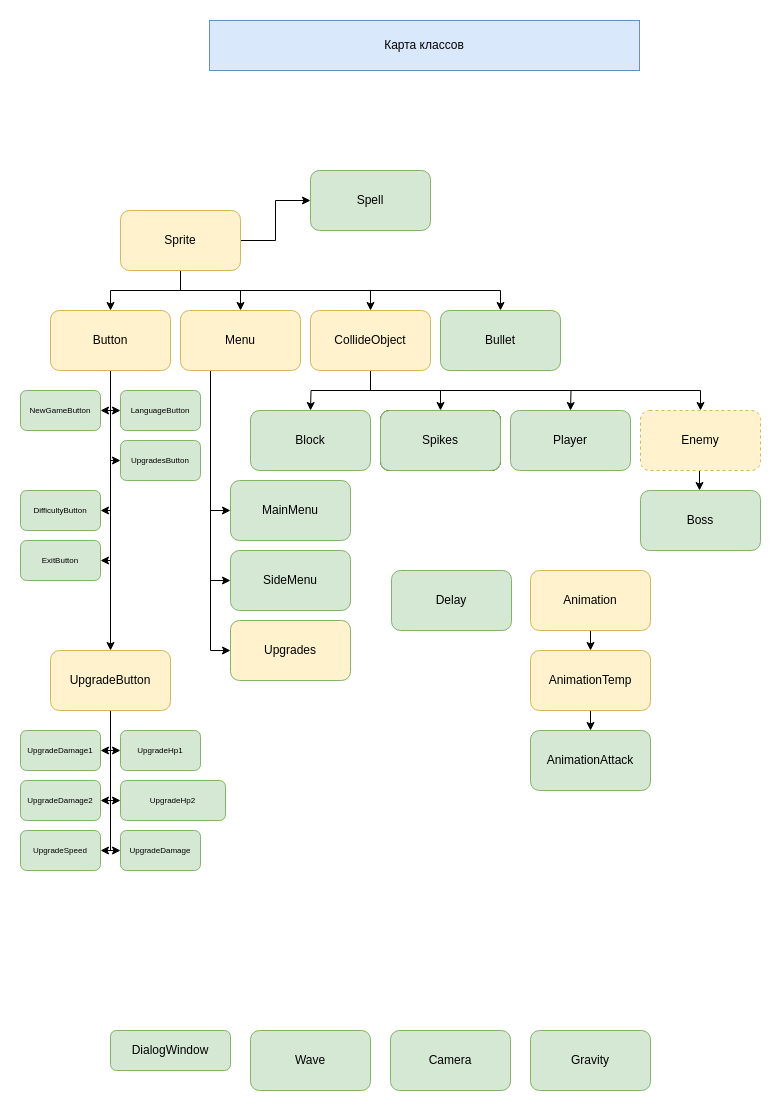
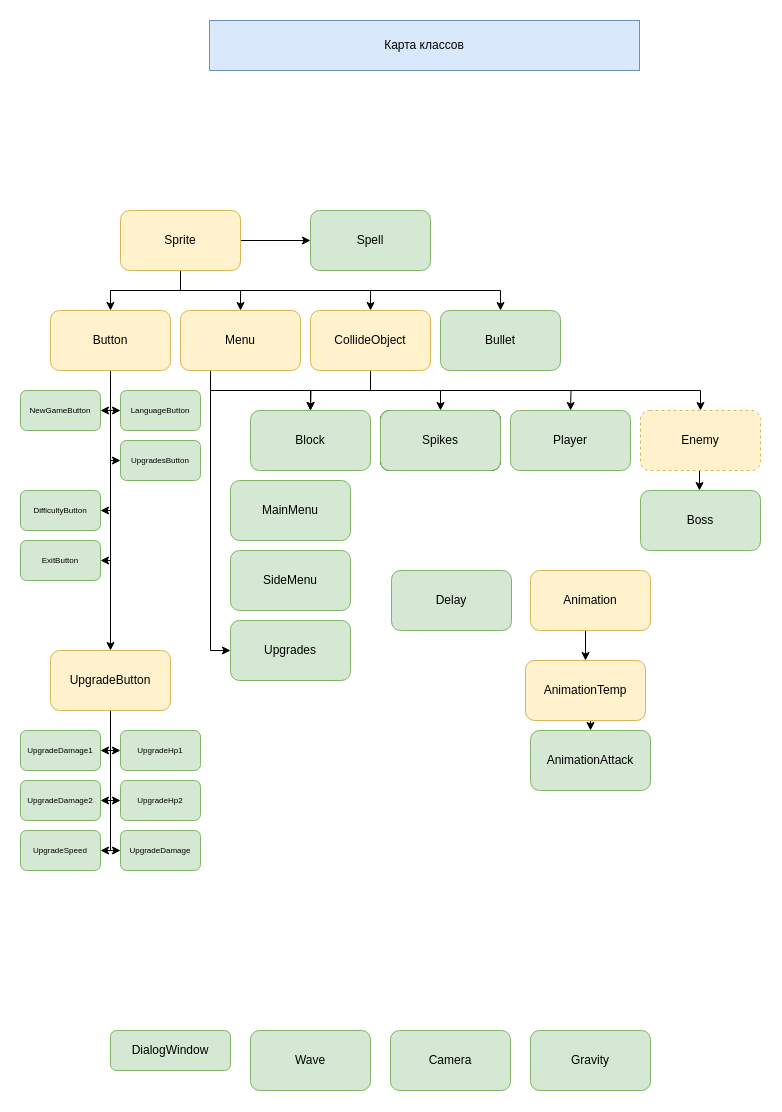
  <mxCell id="0" />
  <mxCell id="1" parent="0" />
  <mxCell id="2" value="Карта классов" style="rounded=0;whiteSpace=wrap;html=1;fillColor=#dae8fc;strokeColor=#6c8ebf;" parent="1" vertex="1"><mxGeometry x="209" y="20" width="430" height="50" as="geometry" /></mxCell>
  <mxCell id="3" style="edgeStyle=orthogonalEdgeStyle;rounded=0;orthogonalLoop=1;jettySize=auto;html=1;exitX=0.5;exitY=1;exitDx=0;exitDy=0;" parent="1" source="8" target="17" edge="1"><mxGeometry relative="1" as="geometry" /></mxCell>
  <mxCell id="4" style="edgeStyle=orthogonalEdgeStyle;rounded=0;orthogonalLoop=1;jettySize=auto;html=1;exitX=0.5;exitY=1;exitDx=0;exitDy=0;entryX=0.5;entryY=0;entryDx=0;entryDy=0;" parent="1" source="8" target="21" edge="1"><mxGeometry relative="1" as="geometry" /></mxCell>
  <mxCell id="5" style="edgeStyle=orthogonalEdgeStyle;rounded=0;orthogonalLoop=1;jettySize=auto;html=1;exitX=0.5;exitY=1;exitDx=0;exitDy=0;entryX=0.5;entryY=0;entryDx=0;entryDy=0;" parent="1" source="8" target="26" edge="1"><mxGeometry relative="1" as="geometry" /></mxCell>
  <mxCell id="6" style="edgeStyle=orthogonalEdgeStyle;rounded=0;orthogonalLoop=1;jettySize=auto;html=1;exitX=1;exitY=0.5;exitDx=0;exitDy=0;entryX=0;entryY=0.5;entryDx=0;entryDy=0;" parent="1" source="8" target="57" edge="1"><mxGeometry relative="1" as="geometry" /></mxCell>
  <mxCell id="7" style="edgeStyle=orthogonalEdgeStyle;rounded=0;orthogonalLoop=1;jettySize=auto;html=1;exitX=0.5;exitY=1;exitDx=0;exitDy=0;entryX=0.5;entryY=0;entryDx=0;entryDy=0;" parent="1" source="8" target="58" edge="1"><mxGeometry relative="1" as="geometry" /></mxCell>
  <mxCell id="8" value="Sprite" style="rounded=1;whiteSpace=wrap;html=1;fillColor=#fff2cc;strokeColor=#d6b656;" parent="1" vertex="1"><mxGeometry x="120" y="210" width="120" height="60" as="geometry" /></mxCell>
  <mxCell id="9" style="edgeStyle=orthogonalEdgeStyle;rounded=0;orthogonalLoop=1;jettySize=auto;html=1;exitX=0.5;exitY=1;exitDx=0;exitDy=0;entryX=0.5;entryY=0;entryDx=0;entryDy=0;" parent="1" source="10" edge="1"><mxGeometry relative="1" as="geometry"><mxPoint x="699" y="490" as="targetPoint" /></mxGeometry></mxCell>
  <mxCell id="10" value="Enemy" style="rounded=1;whiteSpace=wrap;html=1;fillColor=#fff2cc;strokeColor=#d6b656;dashed=1;" parent="1" vertex="1"><mxGeometry x="640" y="410" width="120" height="60" as="geometry" /></mxCell>
  <mxCell id="11" style="edgeStyle=orthogonalEdgeStyle;rounded=0;orthogonalLoop=1;jettySize=auto;html=1;exitX=0.5;exitY=1;exitDx=0;exitDy=0;entryX=0.5;entryY=0;entryDx=0;entryDy=0;" parent="1" source="17" target="37" edge="1"><mxGeometry relative="1" as="geometry" /></mxCell>
  <mxCell id="12" style="edgeStyle=orthogonalEdgeStyle;rounded=0;orthogonalLoop=1;jettySize=auto;html=1;exitX=0.5;exitY=1;exitDx=0;exitDy=0;entryX=1;entryY=0.5;entryDx=0;entryDy=0;fontSize=8;" parent="1" source="17" target="46" edge="1"><mxGeometry relative="1" as="geometry"><Array as="points"><mxPoint x="110" y="410" /></Array></mxGeometry></mxCell>
  <mxCell id="13" style="edgeStyle=orthogonalEdgeStyle;rounded=0;orthogonalLoop=1;jettySize=auto;html=1;exitX=0.5;exitY=1;exitDx=0;exitDy=0;entryX=0;entryY=0.5;entryDx=0;entryDy=0;fontSize=8;" parent="1" source="17" target="47" edge="1"><mxGeometry relative="1" as="geometry"><Array as="points"><mxPoint x="110" y="410" /></Array></mxGeometry></mxCell>
  <mxCell id="14" style="edgeStyle=orthogonalEdgeStyle;rounded=0;orthogonalLoop=1;jettySize=auto;html=1;exitX=0.5;exitY=1;exitDx=0;exitDy=0;entryX=0;entryY=0.5;entryDx=0;entryDy=0;fontSize=8;" parent="1" source="17" target="48" edge="1"><mxGeometry relative="1" as="geometry"><Array as="points"><mxPoint x="110" y="460" /></Array></mxGeometry></mxCell>
  <mxCell id="15" style="edgeStyle=orthogonalEdgeStyle;rounded=0;orthogonalLoop=1;jettySize=auto;html=1;exitX=0.5;exitY=1;exitDx=0;exitDy=0;entryX=1;entryY=0.5;entryDx=0;entryDy=0;fontSize=8;" parent="1" source="17" target="44" edge="1"><mxGeometry relative="1" as="geometry"><Array as="points"><mxPoint x="110" y="510" /></Array></mxGeometry></mxCell>
  <mxCell id="16" style="edgeStyle=orthogonalEdgeStyle;rounded=0;orthogonalLoop=1;jettySize=auto;html=1;exitX=0.5;exitY=1;exitDx=0;exitDy=0;entryX=1;entryY=0.5;entryDx=0;entryDy=0;fontSize=8;" parent="1" source="17" target="45" edge="1"><mxGeometry relative="1" as="geometry"><Array as="points"><mxPoint x="110" y="560" /></Array></mxGeometry></mxCell>
  <mxCell id="17" value="Button" style="rounded=1;whiteSpace=wrap;html=1;fillColor=#fff2cc;strokeColor=#d6b656;" parent="1" vertex="1"><mxGeometry x="50" y="310" width="120" height="60" as="geometry" /></mxCell>
- <mxCell id="18" style="edgeStyle=orthogonalEdgeStyle;rounded=0;orthogonalLoop=1;jettySize=auto;html=1;exitX=0.25;exitY=1;exitDx=0;exitDy=0;entryX=0;entryY=0.5;entryDx=0;entryDy=0;" parent="1" source="21" target="28" edge="1"><mxGeometry relative="1" as="geometry" /></mxCell>
- <mxCell id="19" style="edgeStyle=orthogonalEdgeStyle;rounded=0;orthogonalLoop=1;jettySize=auto;html=1;exitX=0.25;exitY=1;exitDx=0;exitDy=0;entryX=0;entryY=0.5;entryDx=0;entryDy=0;" parent="1" source="21" target="29" edge="1"><mxGeometry relative="1" as="geometry" /></mxCell>
+ <mxCell id="18" style="edgeStyle=orthogonalEdgeStyle;rounded=0;orthogonalLoop=1;jettySize=auto;html=1;exitX=0.25;exitY=1;exitDx=0;exitDy=0;" parent="1" source="21" target="62" edge="1"><mxGeometry relative="1" as="geometry" /></mxCell>
  <mxCell id="20" style="edgeStyle=orthogonalEdgeStyle;rounded=0;orthogonalLoop=1;jettySize=auto;html=1;exitX=0.25;exitY=1;exitDx=0;exitDy=0;entryX=0;entryY=0.5;entryDx=0;entryDy=0;" parent="1" source="21" target="30" edge="1"><mxGeometry relative="1" as="geometry" /></mxCell>
  <mxCell id="21" value="Menu" style="rounded=1;whiteSpace=wrap;html=1;fillColor=#fff2cc;strokeColor=#d6b656;" parent="1" vertex="1"><mxGeometry x="180" y="310" width="120" height="60" as="geometry" /></mxCell>
  <mxCell id="22" style="edgeStyle=orthogonalEdgeStyle;rounded=0;orthogonalLoop=1;jettySize=auto;html=1;exitX=0.5;exitY=1;exitDx=0;exitDy=0;" parent="1" source="26" edge="1"><mxGeometry relative="1" as="geometry"><mxPoint x="310" y="410" as="targetPoint" /></mxGeometry></mxCell>
  <mxCell id="23" style="edgeStyle=orthogonalEdgeStyle;rounded=0;orthogonalLoop=1;jettySize=auto;html=1;exitX=0.5;exitY=1;exitDx=0;exitDy=0;entryX=0.5;entryY=0;entryDx=0;entryDy=0;" parent="1" source="26" target="27" edge="1"><mxGeometry relative="1" as="geometry" /></mxCell>
  <mxCell id="24" style="edgeStyle=orthogonalEdgeStyle;rounded=0;orthogonalLoop=1;jettySize=auto;html=1;exitX=0.5;exitY=1;exitDx=0;exitDy=0;entryX=0.5;entryY=0;entryDx=0;entryDy=0;" parent="1" source="26" edge="1"><mxGeometry relative="1" as="geometry"><mxPoint x="570" y="410" as="targetPoint" /></mxGeometry></mxCell>
  <mxCell id="25" style="edgeStyle=orthogonalEdgeStyle;rounded=0;orthogonalLoop=1;jettySize=auto;html=1;exitX=0.5;exitY=1;exitDx=0;exitDy=0;entryX=0.5;entryY=0;entryDx=0;entryDy=0;" parent="1" source="26" target="10" edge="1"><mxGeometry relative="1" as="geometry" /></mxCell>
  <mxCell id="26" value="CollideObject" style="rounded=1;whiteSpace=wrap;html=1;fillColor=#fff2cc;strokeColor=#d6b656;" parent="1" vertex="1"><mxGeometry x="310" y="310" width="120" height="60" as="geometry" /></mxCell>
  <mxCell id="27" value="Spikes" style="rounded=1;whiteSpace=wrap;html=1;" parent="1" vertex="1"><mxGeometry x="380" y="410" width="120" height="60" as="geometry" /></mxCell>
  <mxCell id="28" value="MainMenu" style="rounded=1;whiteSpace=wrap;html=1;fillColor=#d5e8d4;strokeColor=#82b366;" parent="1" vertex="1"><mxGeometry x="230" y="480" width="120" height="60" as="geometry" /></mxCell>
  <mxCell id="29" value="SideMenu" style="rounded=1;whiteSpace=wrap;html=1;fillColor=#d5e8d4;strokeColor=#82b366;" parent="1" vertex="1"><mxGeometry x="230" y="550" width="120" height="60" as="geometry" /></mxCell>
- <mxCell id="30" value="Upgrades" style="rounded=1;whiteSpace=wrap;html=1;fillColor=#fff2cc;strokeColor=#82b366;" parent="1" vertex="1"><mxGeometry x="230" y="620" width="120" height="60" as="geometry" /></mxCell>
+ <mxCell id="30" value="Upgrades" style="rounded=1;whiteSpace=wrap;html=1;fillColor=#d5e8d4;strokeColor=#82b366;" parent="1" vertex="1"><mxGeometry x="230" y="620" width="120" height="60" as="geometry" /></mxCell>
  <mxCell id="31" style="edgeStyle=orthogonalEdgeStyle;rounded=0;orthogonalLoop=1;jettySize=auto;html=1;exitX=0.5;exitY=1;exitDx=0;exitDy=0;entryX=1;entryY=0.5;entryDx=0;entryDy=0;" parent="1" source="37" target="41" edge="1"><mxGeometry relative="1" as="geometry"><Array as="points"><mxPoint x="110" y="750" /></Array></mxGeometry></mxCell>
  <mxCell id="32" style="edgeStyle=orthogonalEdgeStyle;rounded=0;orthogonalLoop=1;jettySize=auto;html=1;exitX=0.5;exitY=1;exitDx=0;exitDy=0;entryX=0;entryY=0.5;entryDx=0;entryDy=0;" parent="1" source="37" target="38" edge="1"><mxGeometry relative="1" as="geometry"><Array as="points"><mxPoint x="110" y="750" /></Array></mxGeometry></mxCell>
  <mxCell id="33" style="edgeStyle=orthogonalEdgeStyle;rounded=0;orthogonalLoop=1;jettySize=auto;html=1;exitX=0.5;exitY=1;exitDx=0;exitDy=0;entryX=1;entryY=0.5;entryDx=0;entryDy=0;" parent="1" source="37" edge="1"><mxGeometry relative="1" as="geometry"><mxPoint x="100" y="800" as="targetPoint" /><Array as="points"><mxPoint x="110" y="800" /></Array></mxGeometry></mxCell>
  <mxCell id="34" style="edgeStyle=orthogonalEdgeStyle;rounded=0;orthogonalLoop=1;jettySize=auto;html=1;exitX=0.5;exitY=1;exitDx=0;exitDy=0;entryX=0;entryY=0.5;entryDx=0;entryDy=0;" parent="1" source="37" target="39" edge="1"><mxGeometry relative="1" as="geometry"><Array as="points"><mxPoint x="110" y="800" /></Array></mxGeometry></mxCell>
  <mxCell id="35" style="edgeStyle=orthogonalEdgeStyle;rounded=0;orthogonalLoop=1;jettySize=auto;html=1;exitX=0.5;exitY=1;exitDx=0;exitDy=0;entryX=1;entryY=0.5;entryDx=0;entryDy=0;" parent="1" source="37" edge="1"><mxGeometry relative="1" as="geometry"><mxPoint x="100" y="850" as="targetPoint" /><Array as="points"><mxPoint x="110" y="850" /></Array></mxGeometry></mxCell>
  <mxCell id="36" style="edgeStyle=orthogonalEdgeStyle;rounded=0;orthogonalLoop=1;jettySize=auto;html=1;exitX=0.5;exitY=1;exitDx=0;exitDy=0;entryX=0;entryY=0.5;entryDx=0;entryDy=0;" parent="1" source="37" target="40" edge="1"><mxGeometry relative="1" as="geometry"><Array as="points"><mxPoint x="110" y="850" /></Array></mxGeometry></mxCell>
  <mxCell id="37" value="UpgradeButton" style="rounded=1;whiteSpace=wrap;html=1;fillColor=#fff2cc;strokeColor=#d6b656;" parent="1" vertex="1"><mxGeometry x="50" y="650" width="120" height="60" as="geometry" /></mxCell>
  <mxCell id="38" value="UpgradeHp1" style="rounded=1;whiteSpace=wrap;html=1;fontSize=8;fillColor=#d5e8d4;strokeColor=#82b366;" parent="1" vertex="1"><mxGeometry x="120" y="730" width="80" height="40" as="geometry" /></mxCell>
- <mxCell id="39" value="UpgradeHp2" style="rounded=1;whiteSpace=wrap;html=1;fontSize=8;fillColor=#d5e8d4;strokeColor=#82b366;" parent="1" vertex="1"><mxGeometry x="120" y="780" width="105" height="40" as="geometry" /></mxCell>
+ <mxCell id="39" value="UpgradeHp2" style="rounded=1;whiteSpace=wrap;html=1;fontSize=8;fillColor=#d5e8d4;strokeColor=#82b366;" parent="1" vertex="1"><mxGeometry x="120" y="780" width="80" height="40" as="geometry" /></mxCell>
  <mxCell id="40" value="UpgradeDamage" style="rounded=1;whiteSpace=wrap;html=1;fontStyle=0;fontSize=8;fillColor=#d5e8d4;strokeColor=#82b366;" parent="1" vertex="1"><mxGeometry x="120" y="830" width="80" height="40" as="geometry" /></mxCell>
  <mxCell id="41" value="UpgradeDamage1" style="rounded=1;whiteSpace=wrap;html=1;fontSize=8;fillColor=#d5e8d4;strokeColor=#82b366;" parent="1" vertex="1"><mxGeometry x="20" y="730" width="80" height="40" as="geometry" /></mxCell>
  <mxCell id="42" value="UpgradeDamage2" style="rounded=1;whiteSpace=wrap;html=1;fontSize=8;fillColor=#d5e8d4;strokeColor=#82b366;" parent="1" vertex="1"><mxGeometry x="20" y="780" width="80" height="40" as="geometry" /></mxCell>
  <mxCell id="43" value="UpgradeSpeed" style="rounded=1;whiteSpace=wrap;html=1;fontSize=8;fillColor=#d5e8d4;strokeColor=#82b366;" parent="1" vertex="1"><mxGeometry x="20" y="830" width="80" height="40" as="geometry" /></mxCell>
  <mxCell id="44" value="DifficultyButton&lt;span style=&quot;color: rgba(0 , 0 , 0 , 0) ; font-family: monospace ; font-size: 0px&quot;&gt;%3CmxGraphModel%3E%3Croot%3E%3CmxCell%20id%3D%220%22%2F%3E%3CmxCell%20id%3D%221%22%20parent%3D%220%22%2F%3E%3CmxCell%20id%3D%222%22%20value%3D%22UpgradeHp1%22%20style%3D%22rounded%3D1%3BwhiteSpace%3Dwrap%3Bhtml%3D1%3BfontSize%3D8%3B%22%20vertex%3D%221%22%20parent%3D%221%22%3E%3CmxGeometry%20x%3D%22110%22%20y%3D%22390%22%20width%3D%2280%22%20height%3D%2240%22%20as%3D%22geometry%22%2F%3E%3C%2FmxCell%3E%3C%2Froot%3E%3C%2FmxGraphModel%3E&lt;/span&gt;&lt;span style=&quot;color: rgba(0 , 0 , 0 , 0) ; font-family: monospace ; font-size: 0px&quot;&gt;%3CmxGraphModel%3E%3Croot%3E%3CmxCell%20id%3D%220%22%2F%3E%3CmxCell%20id%3D%221%22%20parent%3D%220%22%2F%3E%3CmxCell%20id%3D%222%22%20value%3D%22UpgradeHp1%22%20style%3D%22rounded%3D1%3BwhiteSpace%3Dwrap%3Bhtml%3D1%3BfontSize%3D8%3B%22%20vertex%3D%221%22%20parent%3D%221%22%3E%3CmxGeometry%20x%3D%22110%22%20y%3D%22390%22%20width%3D%2280%22%20height%3D%2240%22%20as%3D%22geometry%22%2F%3E%3C%2FmxCell%3E%3C%2Froot%3E%3C%2FmxGraphModel%3E&lt;/span&gt;" style="rounded=1;whiteSpace=wrap;html=1;fontSize=8;fillColor=#d5e8d4;strokeColor=#82b366;" parent="1" vertex="1"><mxGeometry x="20" y="490" width="80" height="40" as="geometry" /></mxCell>
  <mxCell id="45" value="ExitButton" style="rounded=1;whiteSpace=wrap;html=1;fontSize=8;fillColor=#d5e8d4;strokeColor=#82b366;" parent="1" vertex="1"><mxGeometry x="20" y="540" width="80" height="40" as="geometry" /></mxCell>
  <mxCell id="46" value="NewGameButton" style="rounded=1;whiteSpace=wrap;html=1;fontSize=8;fillColor=#d5e8d4;strokeColor=#82b366;" parent="1" vertex="1"><mxGeometry x="20" y="390" width="80" height="40" as="geometry" /></mxCell>
  <mxCell id="47" value="LanguageButton" style="rounded=1;whiteSpace=wrap;html=1;fontSize=8;fillColor=#d5e8d4;strokeColor=#82b366;" parent="1" vertex="1"><mxGeometry x="120" y="390" width="80" height="40" as="geometry" /></mxCell>
  <mxCell id="48" value="UpgradesButton" style="rounded=1;whiteSpace=wrap;html=1;fontSize=8;fillColor=#d5e8d4;strokeColor=#82b366;" parent="1" vertex="1"><mxGeometry x="120" y="440" width="80" height="40" as="geometry" /></mxCell>
  <mxCell id="49" style="edgeStyle=orthogonalEdgeStyle;rounded=0;orthogonalLoop=1;jettySize=auto;html=1;exitX=0.5;exitY=1;exitDx=0;exitDy=0;entryX=0.5;entryY=0;entryDx=0;entryDy=0;fontSize=12;" parent="1" source="50" target="52" edge="1"><mxGeometry relative="1" as="geometry" /></mxCell>
  <mxCell id="50" value="Animation" style="rounded=1;whiteSpace=wrap;html=1;fontSize=12;fillColor=#fff2cc;strokeColor=#d6b656;" parent="1" vertex="1"><mxGeometry x="530" y="570" width="120" height="60" as="geometry" /></mxCell>
  <mxCell id="51" style="edgeStyle=orthogonalEdgeStyle;rounded=0;orthogonalLoop=1;jettySize=auto;html=1;exitX=0.5;exitY=1;exitDx=0;exitDy=0;entryX=0.5;entryY=0;entryDx=0;entryDy=0;fontSize=12;" parent="1" source="52" edge="1"><mxGeometry relative="1" as="geometry"><mxPoint x="590" y="730" as="targetPoint" /></mxGeometry></mxCell>
- <mxCell id="52" value="AnimationTemp" style="rounded=1;whiteSpace=wrap;html=1;fontSize=12;fillColor=#fff2cc;strokeColor=#d6b656;" parent="1" vertex="1"><mxGeometry x="530" y="650" width="120" height="60" as="geometry" /></mxCell>
+ <mxCell id="52" value="AnimationTemp" style="rounded=1;whiteSpace=wrap;html=1;fontSize=12;fillColor=#fff2cc;strokeColor=#d6b656;" parent="1" vertex="1"><mxGeometry x="525" y="660" width="120" height="60" as="geometry" /></mxCell>
  <mxCell id="53" value="Gravity" style="rounded=1;whiteSpace=wrap;html=1;fontSize=12;fillColor=#d5e8d4;strokeColor=#82b366;" parent="1" vertex="1"><mxGeometry x="530" y="1030" width="120" height="60" as="geometry" /></mxCell>
  <mxCell id="54" value="Camera" style="rounded=1;whiteSpace=wrap;html=1;fontSize=12;fillColor=#d5e8d4;strokeColor=#82b366;" parent="1" vertex="1"><mxGeometry x="390" y="1030" width="120" height="60" as="geometry" /></mxCell>
  <mxCell id="55" value="Wave" style="rounded=1;whiteSpace=wrap;html=1;fontSize=12;fillColor=#d5e8d4;strokeColor=#82b366;" parent="1" vertex="1"><mxGeometry x="250" y="1030" width="120" height="60" as="geometry" /></mxCell>
  <mxCell id="56" value="DialogWindow" style="rounded=1;whiteSpace=wrap;html=1;fontSize=12;fillColor=#d5e8d4;strokeColor=#82b366;" parent="1" vertex="1"><mxGeometry x="110" y="1030" width="120" height="40" as="geometry" /></mxCell>
- <mxCell id="57" value="Spell" style="rounded=1;whiteSpace=wrap;html=1;fontSize=12;fillColor=#d5e8d4;strokeColor=#82b366;" parent="1" vertex="1"><mxGeometry x="310" y="170" width="120" height="60" as="geometry" /></mxCell>
+ <mxCell id="57" value="Spell" style="rounded=1;whiteSpace=wrap;html=1;fontSize=12;fillColor=#d5e8d4;strokeColor=#82b366;" parent="1" vertex="1"><mxGeometry x="310" y="210" width="120" height="60" as="geometry" /></mxCell>
  <mxCell id="58" value="Bullet&lt;br&gt;" style="rounded=1;whiteSpace=wrap;html=1;fillColor=#d5e8d4;strokeColor=#82b366;" parent="1" vertex="1"><mxGeometry x="440" y="310" width="120" height="60" as="geometry" /></mxCell>
  <mxCell id="59" value="Boss" style="rounded=1;whiteSpace=wrap;html=1;fillColor=#d5e8d4;strokeColor=#82b366;" vertex="1" parent="1"><mxGeometry x="640" y="490" width="120" height="60" as="geometry" /></mxCell>
  <mxCell id="60" value="Player" style="rounded=1;whiteSpace=wrap;html=1;fillColor=#d5e8d4;strokeColor=#82b366;" vertex="1" parent="1"><mxGeometry x="510" y="410" width="120" height="60" as="geometry" /></mxCell>
  <mxCell id="61" value="Spikes" style="rounded=1;whiteSpace=wrap;html=1;fillColor=#d5e8d4;strokeColor=#82b366;" vertex="1" parent="1"><mxGeometry x="380" y="410" width="120" height="60" as="geometry" /></mxCell>
  <mxCell id="62" value="Block" style="rounded=1;whiteSpace=wrap;html=1;fillColor=#d5e8d4;strokeColor=#82b366;" vertex="1" parent="1"><mxGeometry x="250" y="410" width="120" height="60" as="geometry" /></mxCell>
  <mxCell id="63" value="Delay&lt;br&gt;" style="rounded=1;whiteSpace=wrap;html=1;fontSize=12;fillColor=#d5e8d4;strokeColor=#82b366;" vertex="1" parent="1"><mxGeometry x="391" y="570" width="120" height="60" as="geometry" /></mxCell>
  <mxCell id="64" value="AnimationAttack" style="rounded=1;whiteSpace=wrap;html=1;fontSize=12;fillColor=#d5e8d4;strokeColor=#82b366;" vertex="1" parent="1"><mxGeometry x="530" y="730" width="120" height="60" as="geometry" /></mxCell>
